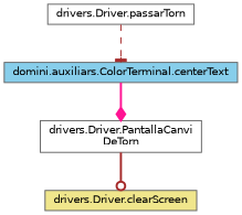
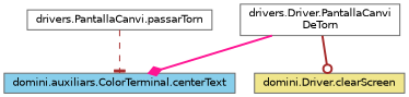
  digraph {
    rankdir=TB
    node [color=grey40 fillcolor=white fontname=Helvetica fontsize=10 shape=box style=filled]
    edge [color=brown fontname=Helvetica fontsize=10 labelfontname=Helvetica labelfontsize=10 style=bold]
-   n1 [color=gray40 fontcolor=black height=0.2 label="drivers.Driver.passarTorn" width=0.4]
+   n1 [color=gray40 fontcolor=black height=0.2 label="drivers.PantallaCanvi.passarTorn" width=0.4]
    n2 [fillcolor=skyblue height=0.2 label="domini.auxiliars.ColorTerminal.centerText" width=0.4]
    n3 [height=0.2 label="drivers.Driver.PantallaCanvi\lDeTorn" width=0.4]
-   n4 [fillcolor=khaki height=0.2 label="drivers.Driver.clearScreen" width=0.4]
+   n4 [fillcolor=khaki height=0.2 label="domini.Driver.clearScreen" width=0.4]
    n1 -> n2 [arrowhead=tee style=dashed]
-   n2 -> n3 [arrowhead=diamond color=deeppink]
+   n3 -> n2 [arrowhead=diamond color=deeppink]
    n3 -> n4 [arrowhead=odot]
  }
